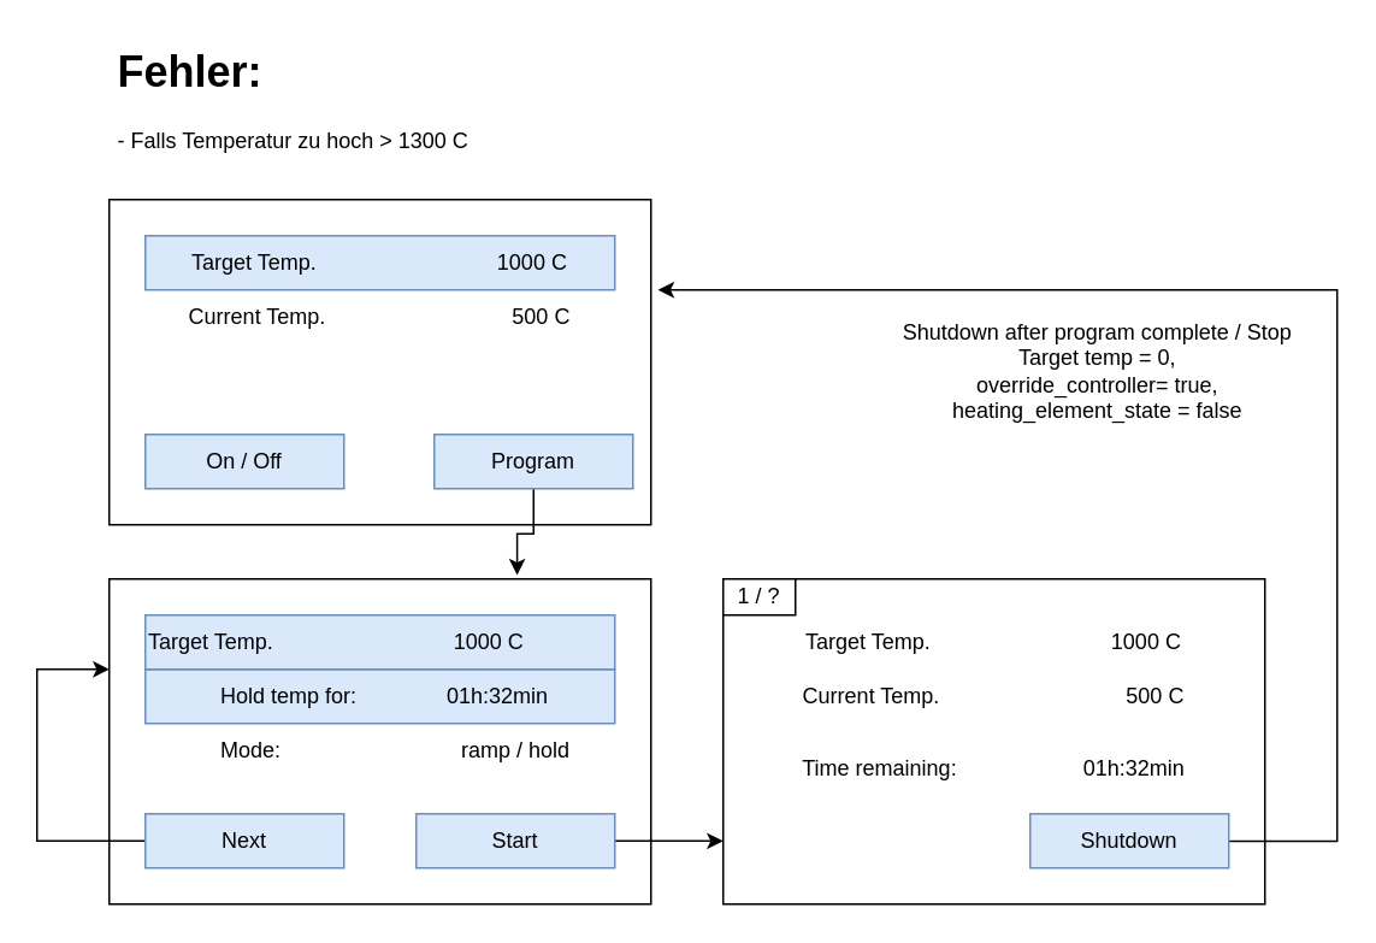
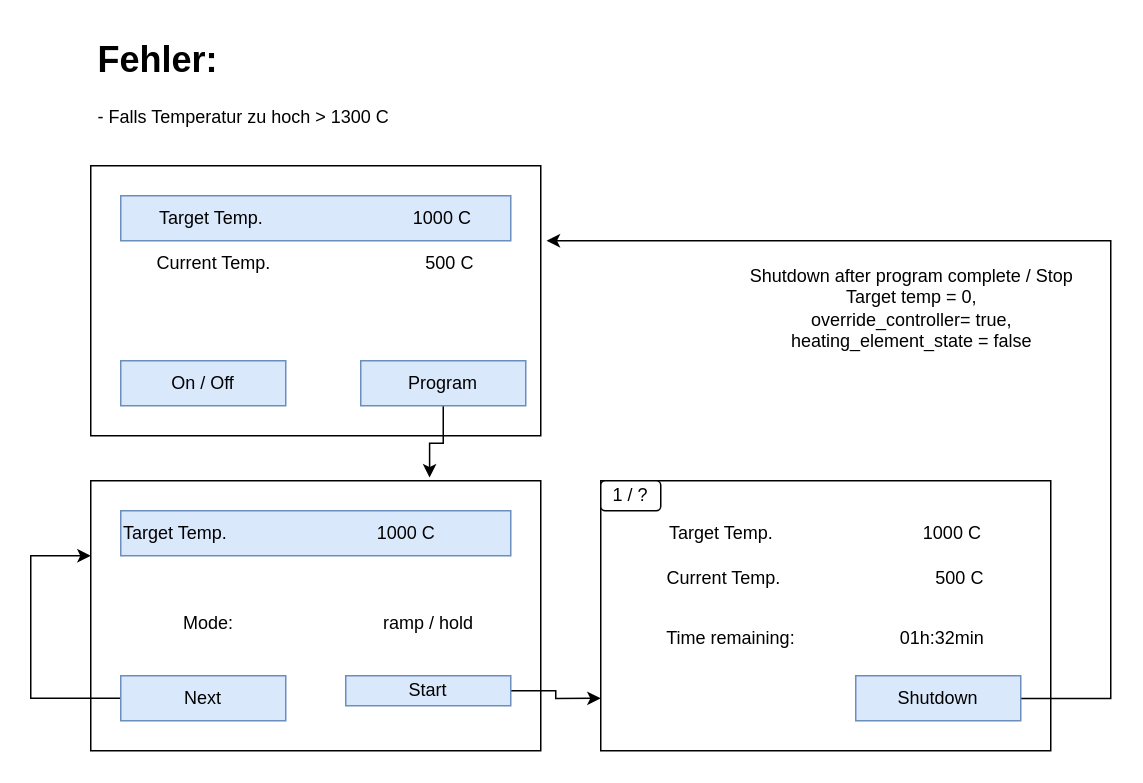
  <mxCell id="0" />
  <mxCell id="1" parent="0" />
  <mxCell id="2" value="" style="rounded=0;whiteSpace=wrap;html=1;" parent="1" vertex="1"><mxGeometry x="60" y="110" width="300" height="180" as="geometry" /></mxCell>
  <mxCell id="3" value="Current Temp.&amp;nbsp; &amp;nbsp; &amp;nbsp; &amp;nbsp; &amp;nbsp; &amp;nbsp; &amp;nbsp; &amp;nbsp; &amp;nbsp; &amp;nbsp; &amp;nbsp; &amp;nbsp; &amp;nbsp; &amp;nbsp; &amp;nbsp; &amp;nbsp;500 C" style="text;html=1;align=center;verticalAlign=middle;whiteSpace=wrap;rounded=0;" parent="1" vertex="1"><mxGeometry x="80" y="160" width="260" height="30" as="geometry" /></mxCell>
  <mxCell id="4" value="Target Temp.&amp;nbsp; &amp;nbsp; &amp;nbsp; &amp;nbsp; &amp;nbsp; &amp;nbsp; &amp;nbsp; &amp;nbsp; &amp;nbsp; &amp;nbsp; &amp;nbsp; &amp;nbsp; &amp;nbsp; &amp;nbsp; &amp;nbsp; 1000 C" style="text;html=1;strokeColor=#6c8ebf;fillColor=#dae8fc;align=center;verticalAlign=middle;whiteSpace=wrap;rounded=0;" parent="1" vertex="1"><mxGeometry x="80" y="130" width="260" height="30" as="geometry" /></mxCell>
  <mxCell id="5" style="edgeStyle=orthogonalEdgeStyle;rounded=0;orthogonalLoop=1;jettySize=auto;html=1;entryX=0.753;entryY=-0.012;entryDx=0;entryDy=0;entryPerimeter=0;" parent="1" source="6" target="7" edge="1"><mxGeometry relative="1" as="geometry" /></mxCell>
  <mxCell id="6" value="Program" style="rounded=0;whiteSpace=wrap;html=1;fillColor=#dae8fc;strokeColor=#6c8ebf;" parent="1" vertex="1"><mxGeometry x="240" y="240" width="110" height="30" as="geometry" /></mxCell>
  <mxCell id="7" value="" style="rounded=0;whiteSpace=wrap;html=1;" parent="1" vertex="1"><mxGeometry x="60" y="320" width="300" height="180" as="geometry" /></mxCell>
- <mxCell id="8" value="&lt;blockquote style=&quot;margin: 0 0 0 40px; border: none; padding: 0px;&quot;&gt;Hold temp for:&amp;nbsp; &amp;nbsp; &amp;nbsp; &amp;nbsp; &amp;nbsp; &amp;nbsp; &amp;nbsp; &amp;nbsp;&lt;span style=&quot;background-color: initial;&quot;&gt;01h:32min&amp;nbsp; &amp;nbsp; &amp;nbsp; &amp;nbsp; &amp;nbsp;&amp;nbsp;&lt;/span&gt;&lt;/blockquote&gt;" style="text;html=1;strokeColor=#6c8ebf;fillColor=#dae8fc;align=left;verticalAlign=middle;whiteSpace=wrap;rounded=0;" parent="1" vertex="1"><mxGeometry x="80" y="370" width="260" height="30" as="geometry" /></mxCell>
  <mxCell id="9" value="Target Temp.&amp;nbsp; &amp;nbsp; &amp;nbsp; &amp;nbsp; &amp;nbsp; &amp;nbsp; &amp;nbsp; &amp;nbsp; &amp;nbsp; &amp;nbsp; &amp;nbsp; &amp;nbsp; &amp;nbsp; &amp;nbsp; &amp;nbsp; 1000 C" style="text;html=1;strokeColor=#6c8ebf;fillColor=#dae8fc;align=left;verticalAlign=middle;whiteSpace=wrap;rounded=0;" parent="1" vertex="1"><mxGeometry x="80" y="340" width="260" height="30" as="geometry" /></mxCell>
  <mxCell id="10" style="edgeStyle=orthogonalEdgeStyle;rounded=0;orthogonalLoop=1;jettySize=auto;html=1;exitX=0;exitY=0.5;exitDx=0;exitDy=0;entryX=0;entryY=0.278;entryDx=0;entryDy=0;entryPerimeter=0;" parent="1" source="11" target="7" edge="1"><mxGeometry relative="1" as="geometry"><mxPoint x="-10" y="370" as="targetPoint" /><Array as="points"><mxPoint x="20" y="465" /><mxPoint x="20" y="370" /></Array></mxGeometry></mxCell>
  <mxCell id="11" value="Next" style="rounded=0;whiteSpace=wrap;html=1;fillColor=#dae8fc;strokeColor=#6c8ebf;" parent="1" vertex="1"><mxGeometry x="80" y="450" width="110" height="30" as="geometry" /></mxCell>
  <mxCell id="12" style="edgeStyle=orthogonalEdgeStyle;rounded=0;orthogonalLoop=1;jettySize=auto;html=1;entryX=0;entryY=0.806;entryDx=0;entryDy=0;entryPerimeter=0;" parent="1" source="13" target="14" edge="1"><mxGeometry relative="1" as="geometry"><mxPoint x="450" y="465" as="targetPoint" /></mxGeometry></mxCell>
- <mxCell id="13" value="Start" style="rounded=0;whiteSpace=wrap;html=1;fillColor=#dae8fc;strokeColor=#6c8ebf;" parent="1" vertex="1"><mxGeometry x="230" y="450" width="110" height="30" as="geometry" /></mxCell>
+ <mxCell id="13" value="Start" style="rounded=0;whiteSpace=wrap;html=1;fillColor=#dae8fc;strokeColor=#6c8ebf;" parent="1" vertex="1"><mxGeometry x="230" y="450" width="110" height="20" as="geometry" /></mxCell>
  <mxCell id="14" value="" style="rounded=0;whiteSpace=wrap;html=1;" parent="1" vertex="1"><mxGeometry x="400" y="320" width="300" height="180" as="geometry" /></mxCell>
  <mxCell id="15" value="Current Temp.&amp;nbsp; &amp;nbsp; &amp;nbsp; &amp;nbsp; &amp;nbsp; &amp;nbsp; &amp;nbsp; &amp;nbsp; &amp;nbsp; &amp;nbsp; &amp;nbsp; &amp;nbsp; &amp;nbsp; &amp;nbsp; &amp;nbsp; &amp;nbsp;500 C" style="text;html=1;align=center;verticalAlign=middle;whiteSpace=wrap;rounded=0;" parent="1" vertex="1"><mxGeometry x="420" y="370" width="260" height="30" as="geometry" /></mxCell>
  <mxCell id="16" value="Time remaining:&amp;nbsp; &amp;nbsp; &amp;nbsp; &amp;nbsp; &amp;nbsp; &amp;nbsp; &amp;nbsp; &amp;nbsp; &amp;nbsp; &amp;nbsp; &amp;nbsp;01h:32min" style="text;html=1;strokeColor=none;fillColor=none;align=center;verticalAlign=middle;whiteSpace=wrap;rounded=0;" parent="1" vertex="1"><mxGeometry x="420" y="410" width="260" height="30" as="geometry" /></mxCell>
  <mxCell id="17" value="Target Temp.&amp;nbsp; &amp;nbsp; &amp;nbsp; &amp;nbsp; &amp;nbsp; &amp;nbsp; &amp;nbsp; &amp;nbsp; &amp;nbsp; &amp;nbsp; &amp;nbsp; &amp;nbsp; &amp;nbsp; &amp;nbsp; &amp;nbsp; 1000 C" style="text;html=1;align=center;verticalAlign=middle;whiteSpace=wrap;rounded=0;" parent="1" vertex="1"><mxGeometry x="420" y="340" width="260" height="30" as="geometry" /></mxCell>
  <mxCell id="18" style="edgeStyle=orthogonalEdgeStyle;rounded=0;orthogonalLoop=1;jettySize=auto;html=1;entryX=1.013;entryY=0.277;entryDx=0;entryDy=0;entryPerimeter=0;" parent="1" edge="1"><mxGeometry relative="1" as="geometry"><mxPoint x="363.9" y="160" as="targetPoint" /><mxPoint x="680" y="465.14" as="sourcePoint" /><Array as="points"><mxPoint x="740" y="465" /><mxPoint x="740" y="160" /></Array></mxGeometry></mxCell>
  <mxCell id="19" value="Shutdown" style="rounded=0;whiteSpace=wrap;html=1;fillColor=#dae8fc;strokeColor=#6c8ebf;" parent="1" vertex="1"><mxGeometry x="570" y="450" width="110" height="30" as="geometry" /></mxCell>
  <mxCell id="20" value="On / Off" style="rounded=0;whiteSpace=wrap;html=1;fillColor=#dae8fc;strokeColor=#6c8ebf;" parent="1" vertex="1"><mxGeometry x="80" y="240" width="110" height="30" as="geometry" /></mxCell>
  <mxCell id="21" value="&lt;blockquote style=&quot;margin: 0 0 0 40px; border: none; padding: 0px;&quot;&gt;Mode:&amp;nbsp;&lt;span style=&quot;white-space: pre;&quot;&gt;&#09;&lt;/span&gt;&lt;span style=&quot;white-space: pre;&quot;&gt;&#09;&lt;/span&gt;&lt;span style=&quot;white-space: pre;&quot;&gt;&#09;&lt;/span&gt;&lt;span style=&quot;white-space: pre;&quot;&gt;&#09;&lt;/span&gt;ramp / hold&lt;/blockquote&gt;" style="text;html=1;align=left;verticalAlign=middle;whiteSpace=wrap;rounded=0;" vertex="1" parent="1"><mxGeometry x="80" y="400" width="260" height="30" as="geometry" /></mxCell>
  <mxCell id="22" value="Shutdown after program complete / Stop &lt;br&gt;Target temp = 0, &lt;br&gt;override_controller= true, &lt;br&gt;heating_element_state = false" style="text;html=1;strokeColor=none;fillColor=none;align=center;verticalAlign=middle;whiteSpace=wrap;rounded=0;" vertex="1" parent="1"><mxGeometry x="480" y="160" width="255" height="90" as="geometry" /></mxCell>
- <mxCell id="23" value="1 / ?" style="rounded=0;whiteSpace=wrap;html=1;" vertex="1" parent="1"><mxGeometry x="400" y="320" width="40" height="20" as="geometry" /></mxCell>
+ <mxCell id="23" value="1 / ?" style="whiteSpace=wrap;html=1;rounded=1;" vertex="1" parent="1"><mxGeometry x="400" y="320" width="40" height="20" as="geometry" /></mxCell>
  <mxCell id="24" value="&lt;h1&gt;Fehler:&lt;/h1&gt;&lt;div&gt;- Falls Temperatur zu hoch &amp;gt; 1300 C&lt;/div&gt;" style="text;html=1;strokeColor=none;fillColor=none;spacing=5;spacingTop=-20;whiteSpace=wrap;overflow=hidden;rounded=0;" vertex="1" parent="1"><mxGeometry x="60" y="20" width="240" height="80" as="geometry" /></mxCell>
